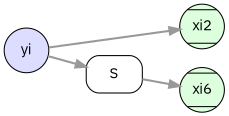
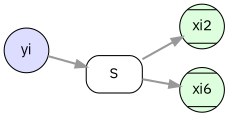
  digraph {
    fontname="IBM Plex Sans"
    rankdir=LR
    node [fillcolor="#DDFFDD" fixedsize=true fontname="IBM Plex Sans" shape=Mcircle style=filled]
    edge [color="#999999" fontname="IBM Plex Sans" fontsize=11 penwidth=2 weight=1]
    n1 [fillcolor="#DDDDFF" label=yi shape=circle width=0.6]
    n2 [label=xi6 width=0.6]
    n3 [label=xi2 width=0.6]
    S [shape=box style=rounded fillcolor="" fixedsize=""]
    subgraph sub_1 {
    }
    subgraph sub_2 {
      n1
    }
    subgraph sub_3 {
      n2
      n3
    }
    subgraph sub_4 {
      S
    }
    n1 -> S
    S -> n2
-   n1 -> n3
+   S -> n3
  }
